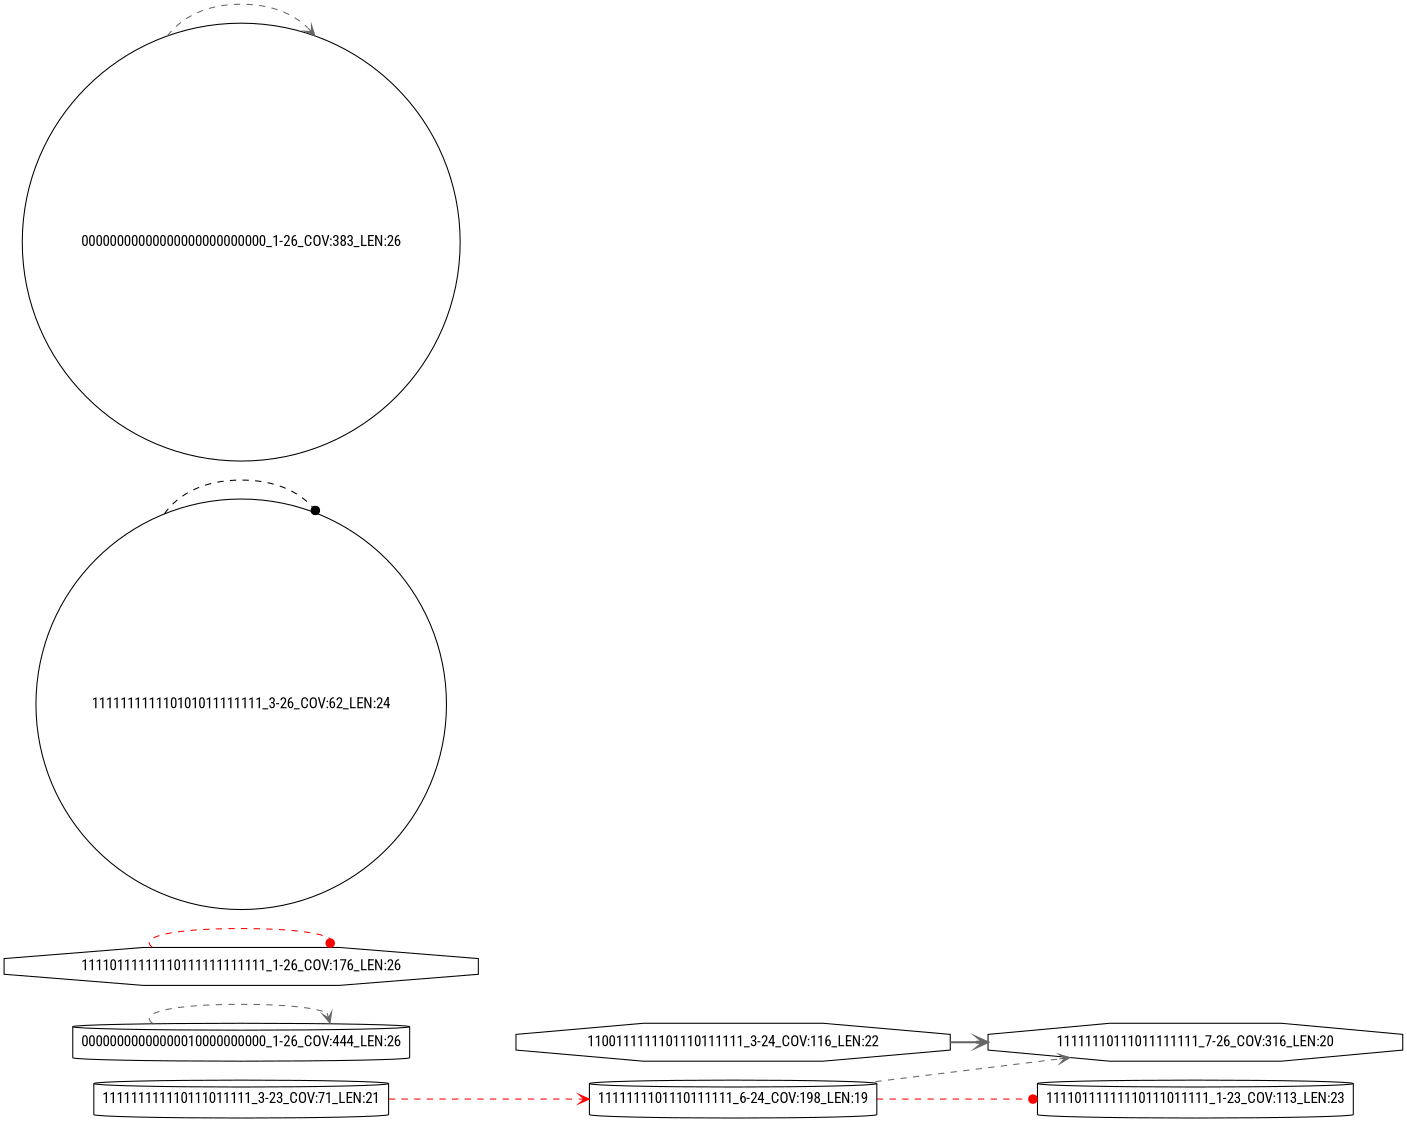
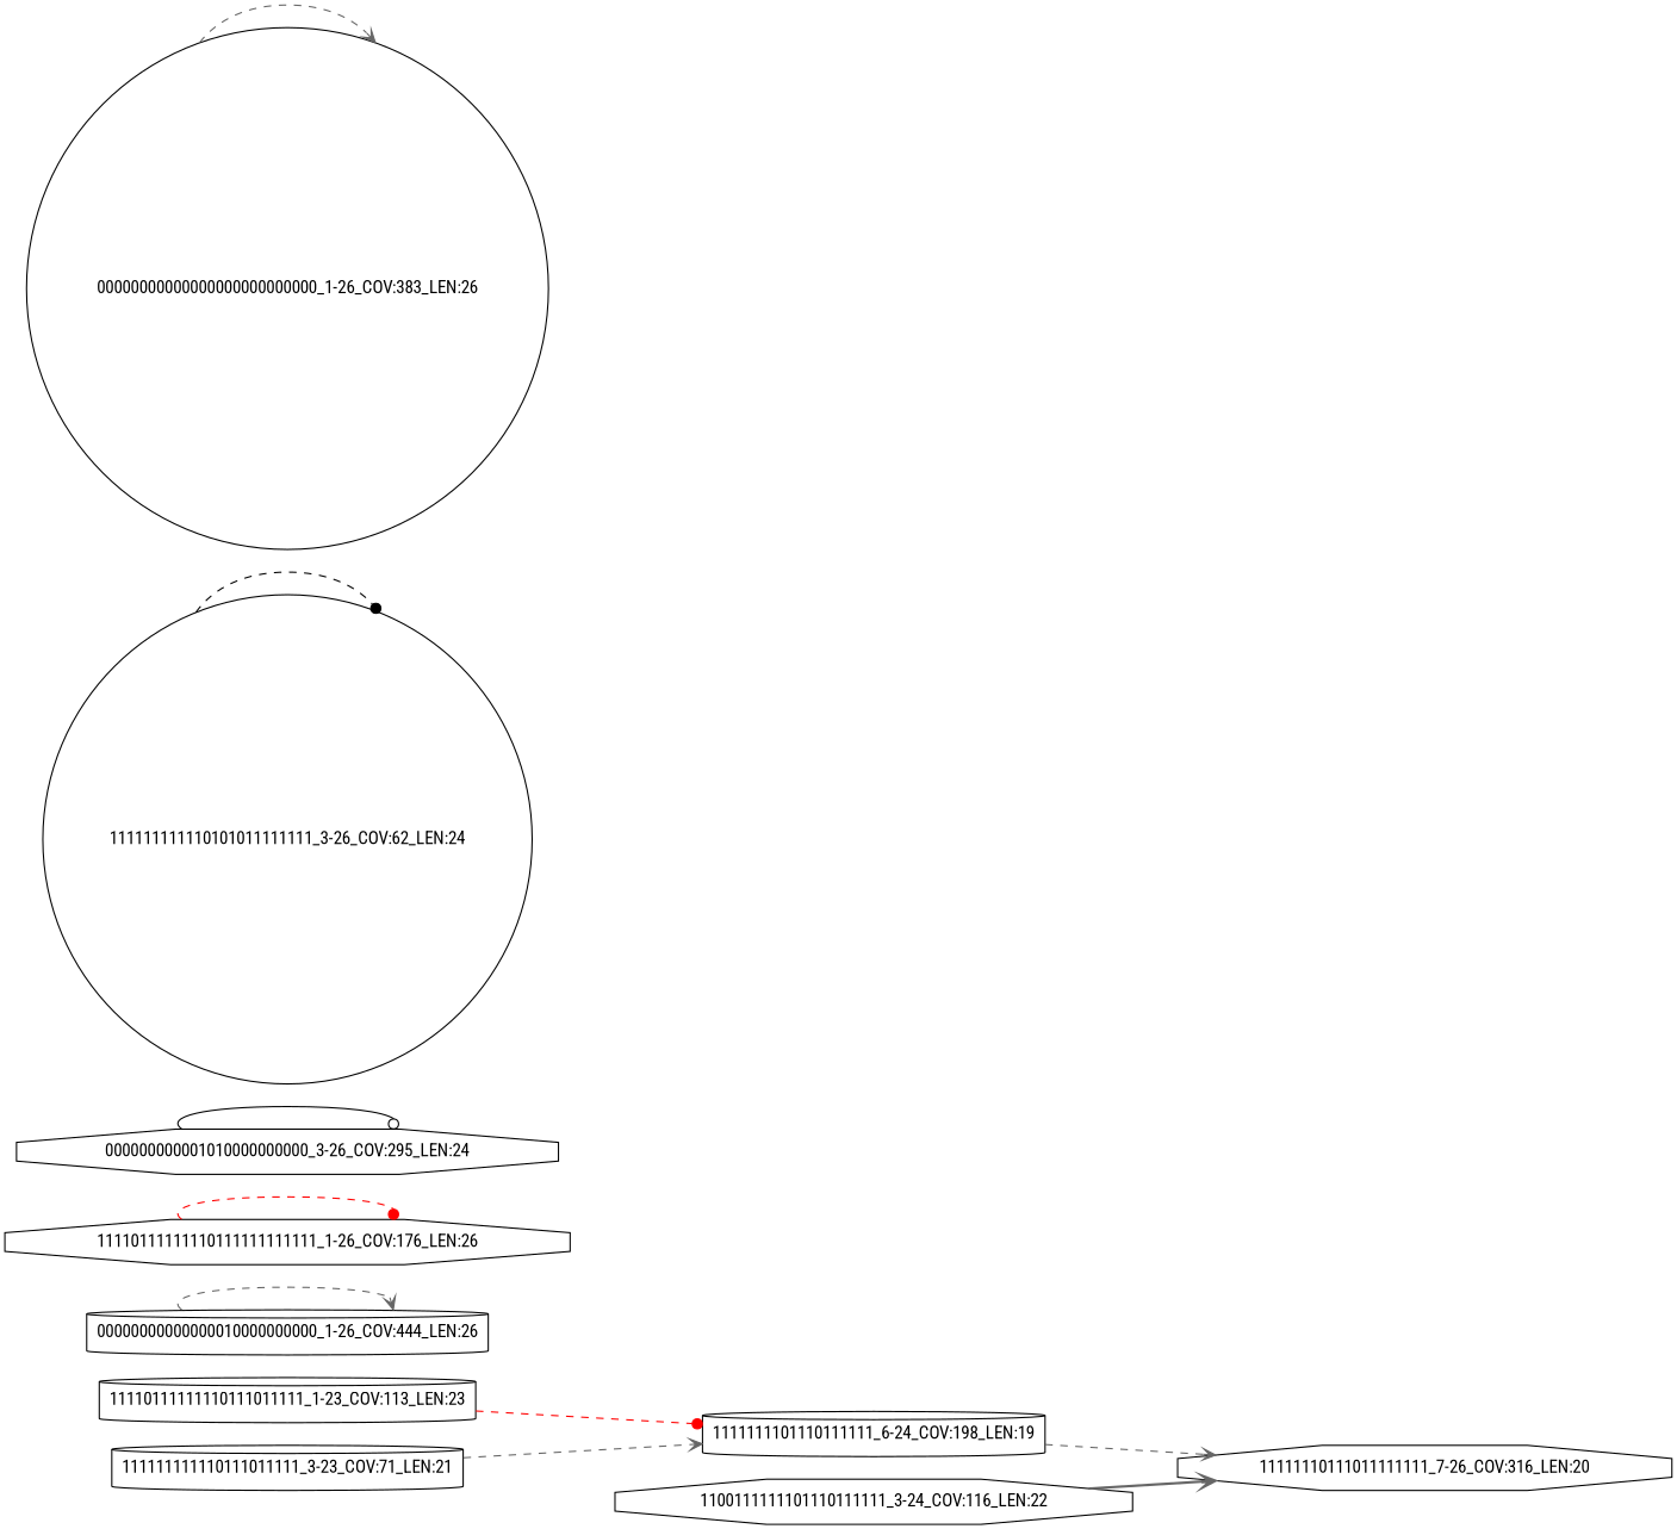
  digraph {
    fontname="Roboto Condensed"
    rankdir=LR
    node [fontname="Roboto Condensed" shape=octagon]
    edge [arrowhead=vee color=gray40 fontname="Roboto Condensed" style=dashed]
    "11111110111011111111_7-26_COV:316_LEN:20"
    "1111111101110111111_6-24_COV:198_LEN:19" [shape=cylinder]
    "00000000000000010000000000_1-26_COV:444_LEN:26" [shape=cylinder]
    "11110111111110111111111111_1-26_COV:176_LEN:26"
    "1100111111101110111111_3-24_COV:116_LEN:22"
    "11110111111110111011111_1-23_COV:113_LEN:23" [shape=cylinder]
+   "000000000001010000000000_3-26_COV:295_LEN:24"
    "111111111110101011111111_3-26_COV:62_LEN:24" [shape=circle]
    "111111111110111011111_3-23_COV:71_LEN:21" [shape=cylinder]
    "00000000000000000000000000_1-26_COV:383_LEN:26" [shape=circle]
    "1111111101110111111_6-24_COV:198_LEN:19" -> "11111110111011111111_7-26_COV:316_LEN:20"
    "00000000000000010000000000_1-26_COV:444_LEN:26" -> "00000000000000010000000000_1-26_COV:444_LEN:26"
    "11110111111110111111111111_1-26_COV:176_LEN:26" -> "11110111111110111111111111_1-26_COV:176_LEN:26" [arrowhead=dot color=red]
    "1100111111101110111111_3-24_COV:116_LEN:22" -> "11111110111011111111_7-26_COV:316_LEN:20" [style=bold]
-   "1111111101110111111_6-24_COV:198_LEN:19" -> "11110111111110111011111_1-23_COV:113_LEN:23" [arrowhead=dot color=red]
+   "11110111111110111011111_1-23_COV:113_LEN:23" -> "1111111101110111111_6-24_COV:198_LEN:19" [arrowhead=dot color=red]
+   "000000000001010000000000_3-26_COV:295_LEN:24" -> "000000000001010000000000_3-26_COV:295_LEN:24" [arrowhead=odot color=black style=solid]
    "111111111110101011111111_3-26_COV:62_LEN:24" -> "111111111110101011111111_3-26_COV:62_LEN:24" [arrowhead=dot color=black]
-   "111111111110111011111_3-23_COV:71_LEN:21" -> "1111111101110111111_6-24_COV:198_LEN:19" [color=red]
+   "111111111110111011111_3-23_COV:71_LEN:21" -> "1111111101110111111_6-24_COV:198_LEN:19"
    "00000000000000000000000000_1-26_COV:383_LEN:26" -> "00000000000000000000000000_1-26_COV:383_LEN:26"
  }
